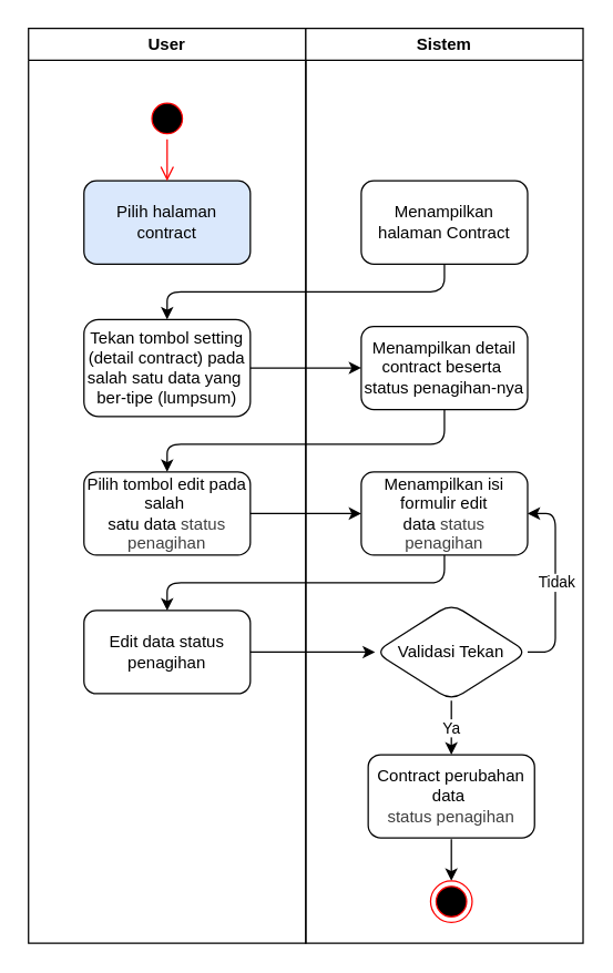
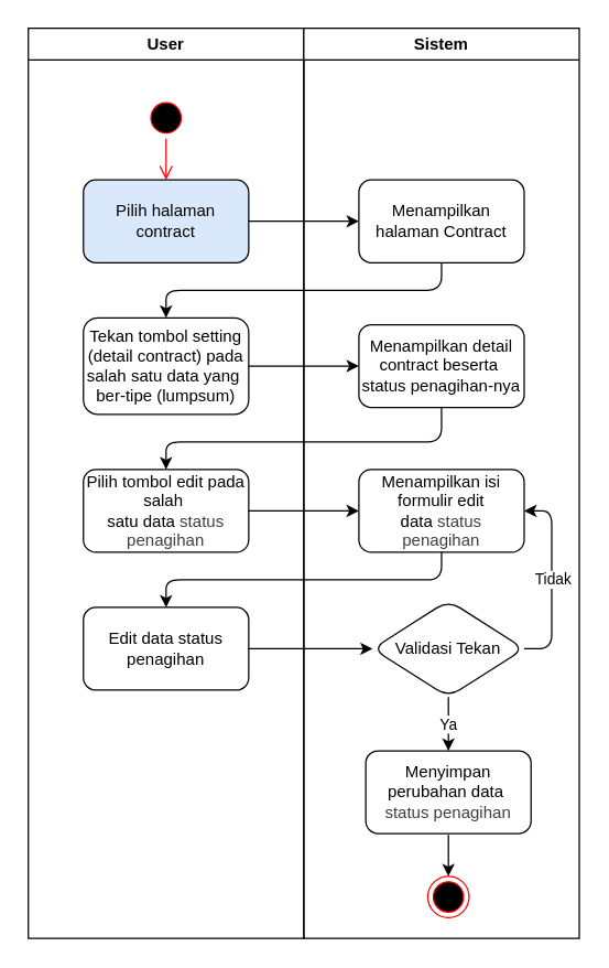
  <mxCell id="0" />
  <mxCell id="1" parent="0" />
  <mxCell id="2" value="User" style="swimlane;whiteSpace=wrap;html=1;" parent="1" vertex="1"><mxGeometry x="20" y="20" width="200" height="660" as="geometry" /></mxCell>
  <mxCell id="3" value="" style="ellipse;html=1;shape=startState;fillColor=#000000;strokeColor=#ff0000;" parent="2" vertex="1"><mxGeometry x="85" y="50" width="30" height="30" as="geometry" /></mxCell>
  <mxCell id="4" value="Pilih halaman contract" style="rounded=1;whiteSpace=wrap;html=1;fillColor=#dae8fc;" parent="2" vertex="1"><mxGeometry x="40" y="110" width="120" height="60" as="geometry" /></mxCell>
  <mxCell id="5" value="" style="edgeStyle=orthogonalEdgeStyle;html=1;verticalAlign=bottom;endArrow=open;endSize=8;strokeColor=#ff0000;entryX=0.5;entryY=0;entryDx=0;entryDy=0;" parent="2" source="3" target="4" edge="1"><mxGeometry relative="1" as="geometry"><mxPoint x="100" y="110" as="targetPoint" /></mxGeometry></mxCell>
  <mxCell id="6" value="Tekan tombol setting (detail contract) pada salah satu data yang&amp;nbsp;&lt;div&gt;ber-tipe (lumpsum)&lt;/div&gt;" style="rounded=1;whiteSpace=wrap;html=1;" parent="2" vertex="1"><mxGeometry x="40" y="210" width="120" height="70" as="geometry" /></mxCell>
  <mxCell id="7" value="Pilih tombol edit pada salah&amp;nbsp;&lt;div&gt;satu data&amp;nbsp;&lt;span style=&quot;color: rgb(63, 63, 63);&quot;&gt;status penagihan&lt;/span&gt;&lt;/div&gt;" style="rounded=1;whiteSpace=wrap;html=1;" parent="2" vertex="1"><mxGeometry x="40" y="320" width="120" height="60" as="geometry" /></mxCell>
  <mxCell id="8" value="Edit data status penagihan" style="rounded=1;whiteSpace=wrap;html=1;" parent="2" vertex="1"><mxGeometry x="40" y="420" width="120" height="60" as="geometry" /></mxCell>
  <mxCell id="9" value="Sistem" style="swimlane;whiteSpace=wrap;html=1;" parent="1" vertex="1"><mxGeometry x="220" y="20" width="200" height="660" as="geometry" /></mxCell>
  <mxCell id="10" value="Menampilkan halaman Contract" style="rounded=1;whiteSpace=wrap;html=1;" parent="9" vertex="1"><mxGeometry x="40" y="110" width="120" height="60" as="geometry" /></mxCell>
  <mxCell id="11" value="Menampilkan detail contract beserta&amp;nbsp;&lt;div&gt;status penagihan-nya&lt;/div&gt;" style="rounded=1;whiteSpace=wrap;html=1;" parent="9" vertex="1"><mxGeometry x="40" y="215" width="120" height="60" as="geometry" /></mxCell>
  <mxCell id="12" value="Menampilkan isi formulir edit data&amp;nbsp;&lt;span style=&quot;color: rgb(63, 63, 63);&quot;&gt;status penagihan&lt;/span&gt;" style="rounded=1;whiteSpace=wrap;html=1;" parent="9" vertex="1"><mxGeometry x="40" y="320" width="120" height="60" as="geometry" /></mxCell>
  <mxCell id="13" style="edgeStyle=none;html=1;entryX=1;entryY=0.5;entryDx=0;entryDy=0;" parent="9" source="16" target="12" edge="1"><mxGeometry relative="1" as="geometry"><Array as="points"><mxPoint x="180" y="450" /><mxPoint x="180" y="350" /></Array></mxGeometry></mxCell>
  <mxCell id="14" value="Tidak" style="edgeLabel;html=1;align=center;verticalAlign=middle;resizable=0;points=[];" vertex="1" connectable="0" parent="13"><mxGeometry x="0.011" relative="1" as="geometry"><mxPoint as="offset" /></mxGeometry></mxCell>
  <mxCell id="15" value="Ya" style="edgeStyle=none;html=1;" parent="9" source="16" target="18" edge="1"><mxGeometry relative="1" as="geometry" /></mxCell>
  <mxCell id="16" value="Validasi Tekan" style="rhombus;whiteSpace=wrap;html=1;rounded=1;" parent="9" vertex="1"><mxGeometry x="50" y="415" width="110" height="70" as="geometry" /></mxCell>
  <mxCell id="17" value="" style="edgeStyle=none;html=1;" parent="9" target="19" edge="1"><mxGeometry relative="1" as="geometry"><mxPoint x="105" y="585" as="sourcePoint" /></mxGeometry></mxCell>
- <mxCell id="18" value="Contract perubahan data&amp;nbsp;&lt;div&gt;&lt;span style=&quot;color: rgb(63, 63, 63);&quot;&gt;status penagihan&lt;/span&gt;&lt;/div&gt;" style="rounded=1;whiteSpace=wrap;html=1;" parent="9" vertex="1"><mxGeometry x="45" y="524" width="120" height="60" as="geometry" /></mxCell>
+ <mxCell id="18" value="Menyimpan perubahan data&amp;nbsp;&lt;div&gt;&lt;span style=&quot;color: rgb(63, 63, 63);&quot;&gt;status penagihan&lt;/span&gt;&lt;/div&gt;" style="rounded=1;whiteSpace=wrap;html=1;" parent="9" vertex="1"><mxGeometry x="45" y="524" width="120" height="60" as="geometry" /></mxCell>
  <mxCell id="19" value="" style="ellipse;html=1;shape=endState;fillColor=#000000;strokeColor=#ff0000;" parent="9" vertex="1"><mxGeometry x="90" y="615" width="30" height="30" as="geometry" /></mxCell>
+ <mxCell id="20" value="" style="edgeStyle=none;html=1;" parent="1" source="4" target="10" edge="1"><mxGeometry relative="1" as="geometry" /></mxCell>
  <mxCell id="21" value="" style="edgeStyle=none;html=1;entryX=0.5;entryY=0;entryDx=0;entryDy=0;exitX=0.5;exitY=1;exitDx=0;exitDy=0;" parent="1" source="10" target="6" edge="1"><mxGeometry relative="1" as="geometry"><Array as="points"><mxPoint x="320" y="210" /><mxPoint x="120" y="210" /></Array></mxGeometry></mxCell>
  <mxCell id="22" value="" style="edgeStyle=none;html=1;" parent="1" source="6" target="11" edge="1"><mxGeometry relative="1" as="geometry" /></mxCell>
  <mxCell id="23" value="" style="edgeStyle=none;html=1;entryX=0.5;entryY=0;entryDx=0;entryDy=0;exitX=0.5;exitY=1;exitDx=0;exitDy=0;" parent="1" source="11" target="7" edge="1"><mxGeometry relative="1" as="geometry"><Array as="points"><mxPoint x="320" y="320" /><mxPoint x="120" y="320" /></Array></mxGeometry></mxCell>
  <mxCell id="24" value="" style="edgeStyle=none;html=1;" parent="1" source="7" target="12" edge="1"><mxGeometry relative="1" as="geometry" /></mxCell>
  <mxCell id="25" value="" style="edgeStyle=none;html=1;entryX=0.5;entryY=0;entryDx=0;entryDy=0;exitX=0.5;exitY=1;exitDx=0;exitDy=0;" parent="1" source="12" target="8" edge="1"><mxGeometry relative="1" as="geometry"><Array as="points"><mxPoint x="320" y="420" /><mxPoint x="120" y="420" /></Array></mxGeometry></mxCell>
  <mxCell id="26" value="" style="edgeStyle=none;html=1;" parent="1" source="8" target="16" edge="1"><mxGeometry relative="1" as="geometry" /></mxCell>
